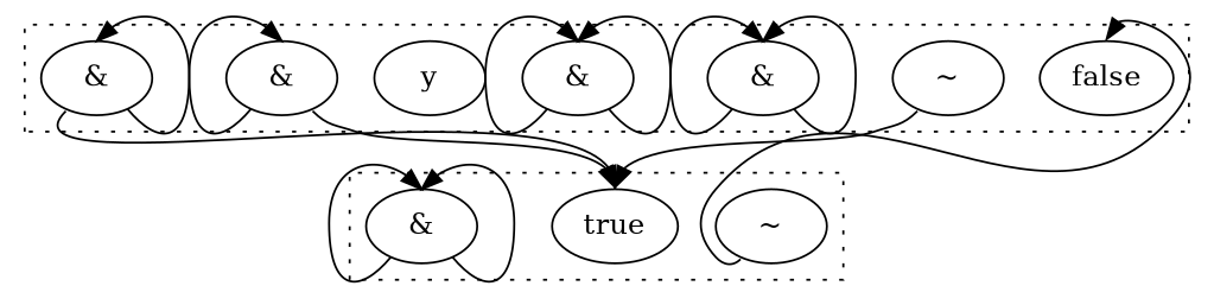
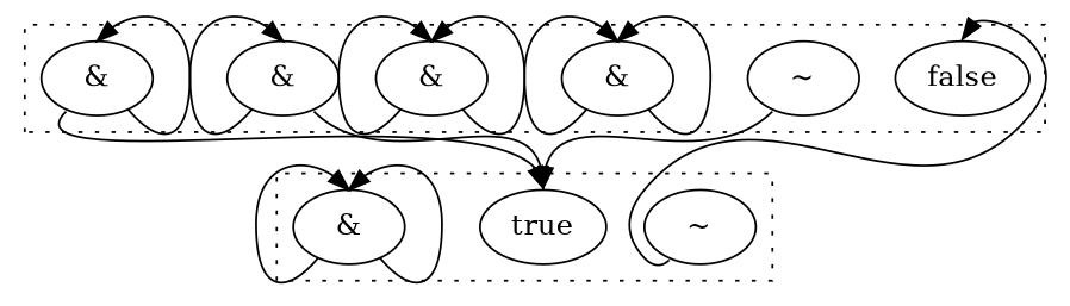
  digraph {
    clusterrank=local
    compound=true
    edge [headport=n tailport=sw]
    n1 [label=false]
    n2 [label="~"]
    n3 [label="&"]
    n4 [label="&"]
-   n5 [label=y]
    n6 [label="&"]
    n7 [label="&"]
    n8 [label=true]
    n9 [label="~"]
    n10 [label="&"]
    subgraph cluster_1 {
      style=dotted
      n1
      n2
      n3
      n4
-     n5
      n6
      n7
    }
    subgraph cluster_2 {
      style=dotted
      n8
      n9
      n10
    }
    n2 -> n8
    n3 -> n3
    n3 -> n3 [tailport=se]
    n4 -> n4
    n4 -> n4 [tailport=se]
    n6 -> n6
    n6 -> n8 [tailport=se]
    n7 -> n7 [tailport=se]
    n7 -> n8
    n9 -> n1
    n10 -> n10
    n10 -> n10 [tailport=se]
  }
